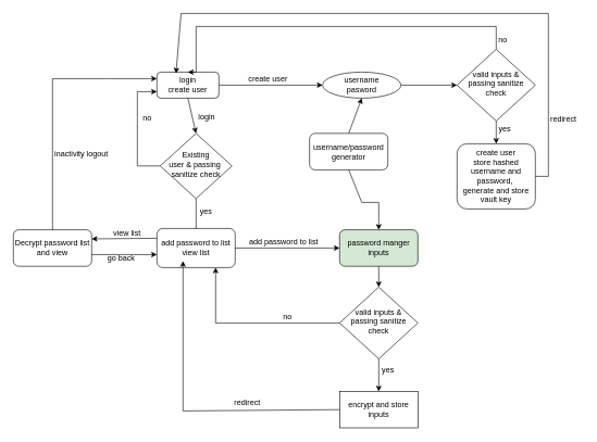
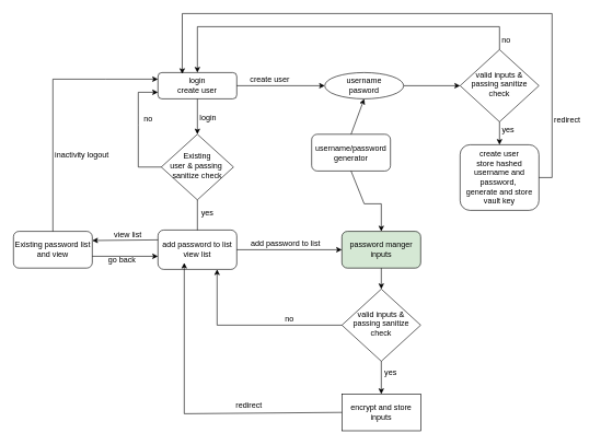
  <mxCell id="0" />
  <mxCell id="1" parent="0" />
- <mxCell id="2" value="login&lt;div&gt;create user&lt;/div&gt;" style="rounded=1;whiteSpace=wrap;html=1;fontSize=12;glass=0;strokeWidth=1;shadow=0;" parent="1" vertex="1"><mxGeometry x="240" y="110" width="95" height="40" as="geometry" /></mxCell>
+ <mxCell id="2" value="login&lt;div&gt;create user&lt;/div&gt;" style="rounded=1;whiteSpace=wrap;html=1;fontSize=12;glass=0;strokeWidth=1;shadow=0;" parent="1" vertex="1"><mxGeometry x="240" y="110" width="120" height="40" as="geometry" /></mxCell>
  <mxCell id="3" style="edgeStyle=orthogonalEdgeStyle;rounded=0;orthogonalLoop=1;jettySize=auto;html=1;exitX=1;exitY=0.5;exitDx=0;exitDy=0;entryX=0;entryY=0.5;entryDx=0;entryDy=0;" edge="1" parent="1" source="4" target="7"><mxGeometry relative="1" as="geometry" /></mxCell>
  <mxCell id="4" value="username&lt;div&gt;pasword&lt;/div&gt;" style="ellipse;whiteSpace=wrap;html=1;fontSize=12;glass=0;strokeWidth=1;shadow=0;" vertex="1" parent="1"><mxGeometry x="494" y="110" width="120" height="40" as="geometry" /></mxCell>
  <mxCell id="5" value="Existing&lt;div&gt;user&amp;nbsp;&lt;span style=&quot;background-color: initial;&quot;&gt;&amp;amp; p&lt;/span&gt;&lt;span style=&quot;background-color: initial;&quot;&gt;assing&amp;nbsp;&lt;/span&gt;&lt;div&gt;&lt;span style=&quot;background-color: initial;&quot;&gt;sanitize&amp;nbsp;&lt;/span&gt;&lt;span style=&quot;background-color: initial;&quot;&gt;check&lt;/span&gt;&lt;/div&gt;&lt;/div&gt;" style="rhombus;whiteSpace=wrap;html=1;shadow=0;fontFamily=Helvetica;fontSize=12;align=center;strokeWidth=1;spacing=6;spacingTop=-4;" vertex="1" parent="1"><mxGeometry x="245" y="204" width="110" height="100" as="geometry" /></mxCell>
  <mxCell id="6" style="edgeStyle=orthogonalEdgeStyle;rounded=0;orthogonalLoop=1;jettySize=auto;html=1;exitX=0.5;exitY=0;exitDx=0;exitDy=0;entryX=0.5;entryY=0;entryDx=0;entryDy=0;" edge="1" parent="1" source="7" target="2"><mxGeometry relative="1" as="geometry"><mxPoint x="760" y="60" as="targetPoint" /><Array as="points"><mxPoint x="760" y="40" /><mxPoint x="300" y="40" /></Array></mxGeometry></mxCell>
  <mxCell id="7" value="valid i&lt;span style=&quot;background-color: initial;&quot;&gt;nputs&amp;nbsp;&lt;/span&gt;&lt;span style=&quot;background-color: initial;&quot;&gt;&amp;amp; passing sanitize check&lt;/span&gt;" style="rhombus;whiteSpace=wrap;html=1;shadow=0;fontFamily=Helvetica;fontSize=12;align=center;strokeWidth=1;spacing=6;spacingTop=-4;" vertex="1" parent="1"><mxGeometry x="700" y="75" width="120" height="110" as="geometry" /></mxCell>
  <mxCell id="8" style="edgeStyle=orthogonalEdgeStyle;rounded=0;orthogonalLoop=1;jettySize=auto;html=1;exitX=0.5;exitY=1;exitDx=0;exitDy=0;entryX=0.5;entryY=0;entryDx=0;entryDy=0;" edge="1" parent="1" source="7" target="9"><mxGeometry relative="1" as="geometry" /></mxCell>
  <mxCell id="9" value="create user&lt;div&gt;store hashed username and password,&amp;nbsp;&lt;/div&gt;&lt;div&gt;generate and store vault key&lt;/div&gt;" style="rounded=1;whiteSpace=wrap;html=1;fontSize=12;glass=0;strokeWidth=1;shadow=0;" vertex="1" parent="1"><mxGeometry x="700" y="220" width="120" height="100" as="geometry" /></mxCell>
  <mxCell id="10" value="&lt;font style=&quot;font-size: 12px;&quot;&gt;login&lt;/font&gt;" style="edgeLabel;html=1;align=center;verticalAlign=middle;resizable=0;points=[];" vertex="1" connectable="0" parent="1"><mxGeometry x="340" y="180" as="geometry"><mxPoint x="-25" y="-2" as="offset" /></mxGeometry></mxCell>
  <mxCell id="11" value="" style="endArrow=classic;html=1;rounded=0;exitX=1;exitY=0.5;exitDx=0;exitDy=0;entryX=0;entryY=0.5;entryDx=0;entryDy=0;" edge="1" parent="1" source="2" target="4"><mxGeometry width="50" height="50" relative="1" as="geometry"><mxPoint x="590" y="300" as="sourcePoint" /><mxPoint x="640" y="250" as="targetPoint" /></mxGeometry></mxCell>
  <mxCell id="12" value="&lt;font style=&quot;font-size: 12px;&quot;&gt;create user&lt;/font&gt;" style="text;html=1;align=center;verticalAlign=middle;resizable=0;points=[];autosize=1;strokeColor=none;fillColor=none;" vertex="1" parent="1"><mxGeometry x="370" y="106" width="80" height="30" as="geometry" /></mxCell>
  <mxCell id="13" value="no" style="text;html=1;align=center;verticalAlign=middle;resizable=0;points=[];autosize=1;strokeColor=none;fillColor=none;" vertex="1" parent="1"><mxGeometry x="750" y="45" width="40" height="30" as="geometry" /></mxCell>
  <mxCell id="14" value="" style="endArrow=classic;html=1;rounded=0;exitX=1;exitY=0.5;exitDx=0;exitDy=0;entryX=0.308;entryY=0.05;entryDx=0;entryDy=0;entryPerimeter=0;" edge="1" parent="1" source="9" target="2"><mxGeometry width="50" height="50" relative="1" as="geometry"><mxPoint x="590" y="300" as="sourcePoint" /><mxPoint x="640" y="250" as="targetPoint" /><Array as="points"><mxPoint x="840" y="270" /><mxPoint x="840" y="20" /><mxPoint x="277" y="20" /></Array></mxGeometry></mxCell>
  <mxCell id="15" value="yes" style="text;html=1;align=center;verticalAlign=middle;resizable=0;points=[];autosize=1;strokeColor=none;fillColor=none;" vertex="1" parent="1"><mxGeometry x="753" y="183" width="40" height="30" as="geometry" /></mxCell>
  <mxCell id="16" value="" style="endArrow=classic;html=1;rounded=0;exitX=0.5;exitY=1;exitDx=0;exitDy=0;entryX=0.5;entryY=0;entryDx=0;entryDy=0;" edge="1" parent="1" source="2" target="5"><mxGeometry width="50" height="50" relative="1" as="geometry"><mxPoint x="590" y="240" as="sourcePoint" /><mxPoint x="640" y="190" as="targetPoint" /></mxGeometry></mxCell>
  <mxCell id="17" value="" style="edgeStyle=none;orthogonalLoop=1;jettySize=auto;html=1;rounded=0;entryX=0;entryY=0.75;entryDx=0;entryDy=0;exitX=0;exitY=0.5;exitDx=0;exitDy=0;" edge="1" parent="1" source="5" target="2"><mxGeometry width="100" relative="1" as="geometry"><mxPoint x="240" y="250" as="sourcePoint" /><mxPoint x="300" y="250" as="targetPoint" /><Array as="points"><mxPoint x="210" y="254" /><mxPoint x="210" y="190" /><mxPoint x="210" y="140" /></Array></mxGeometry></mxCell>
  <mxCell id="18" value="&lt;font style=&quot;font-size: 12px;&quot;&gt;no&lt;/font&gt;" style="text;html=1;align=center;verticalAlign=middle;resizable=0;points=[];autosize=1;strokeColor=none;fillColor=none;" vertex="1" parent="1"><mxGeometry x="205" y="165" width="40" height="30" as="geometry" /></mxCell>
  <mxCell id="19" value="" style="edgeStyle=none;orthogonalLoop=1;jettySize=auto;html=1;rounded=0;exitX=0.5;exitY=1;exitDx=0;exitDy=0;" edge="1" parent="1" source="5"><mxGeometry width="100" relative="1" as="geometry"><mxPoint x="250" y="320" as="sourcePoint" /><mxPoint x="300" y="360" as="targetPoint" /><Array as="points" /></mxGeometry></mxCell>
  <mxCell id="20" value="add password to list&lt;div&gt;view list&lt;/div&gt;" style="rounded=1;whiteSpace=wrap;html=1;fontSize=12;glass=0;strokeWidth=1;shadow=0;" vertex="1" parent="1"><mxGeometry x="240" y="350" width="120" height="60" as="geometry" /></mxCell>
  <mxCell id="21" value="&lt;font style=&quot;font-size: 12px;&quot;&gt;yes&lt;/font&gt;" style="text;html=1;align=center;verticalAlign=middle;resizable=0;points=[];autosize=1;strokeColor=none;fillColor=none;" vertex="1" parent="1"><mxGeometry x="295" y="309" width="40" height="30" as="geometry" /></mxCell>
  <mxCell id="22" value="" style="edgeStyle=none;orthogonalLoop=1;jettySize=auto;html=1;rounded=0;exitX=1;exitY=0.5;exitDx=0;exitDy=0;" edge="1" parent="1" source="20"><mxGeometry width="100" relative="1" as="geometry"><mxPoint x="380" y="400" as="sourcePoint" /><mxPoint x="520" y="380" as="targetPoint" /><Array as="points" /></mxGeometry></mxCell>
  <mxCell id="23" value="add password to list" style="text;html=1;align=center;verticalAlign=middle;resizable=0;points=[];autosize=1;strokeColor=none;fillColor=none;" vertex="1" parent="1"><mxGeometry x="369" y="356" width="130" height="30" as="geometry" /></mxCell>
  <mxCell id="24" value="username/&lt;span style=&quot;background-color: initial;&quot;&gt;password generator&lt;/span&gt;" style="rounded=1;whiteSpace=wrap;html=1;fontSize=12;glass=0;strokeWidth=1;shadow=0;" vertex="1" parent="1"><mxGeometry x="474" y="204" width="120" height="56" as="geometry" /></mxCell>
  <mxCell id="25" value="" style="edgeStyle=none;orthogonalLoop=1;jettySize=auto;html=1;rounded=0;exitX=0.5;exitY=0;exitDx=0;exitDy=0;entryX=0.5;entryY=1;entryDx=0;entryDy=0;" edge="1" parent="1" source="24" target="4"><mxGeometry width="100" relative="1" as="geometry"><mxPoint x="560" y="210" as="sourcePoint" /><mxPoint x="560" y="150" as="targetPoint" /><Array as="points" /></mxGeometry></mxCell>
  <mxCell id="26" value="password manger inputs" style="rounded=1;whiteSpace=wrap;html=1;fontSize=12;glass=0;strokeWidth=1;shadow=0;fillColor=#d5e8d4;" vertex="1" parent="1"><mxGeometry x="520" y="352" width="120" height="56" as="geometry" /></mxCell>
  <mxCell id="27" value="" style="edgeStyle=none;orthogonalLoop=1;jettySize=auto;html=1;rounded=0;exitX=0.5;exitY=1;exitDx=0;exitDy=0;entryX=0.5;entryY=0;entryDx=0;entryDy=0;" edge="1" parent="1" source="24" target="26"><mxGeometry width="100" relative="1" as="geometry"><mxPoint x="500" y="300" as="sourcePoint" /><mxPoint x="600" y="300" as="targetPoint" /><Array as="points"><mxPoint x="554" y="310" /><mxPoint x="580" y="310" /></Array></mxGeometry></mxCell>
  <mxCell id="28" value="valid i&lt;span style=&quot;background-color: initial;&quot;&gt;nputs&amp;nbsp;&lt;/span&gt;&lt;span style=&quot;background-color: initial;&quot;&gt;&amp;amp; passing sanitize check&lt;/span&gt;" style="rhombus;whiteSpace=wrap;html=1;shadow=0;fontFamily=Helvetica;fontSize=12;align=center;strokeWidth=1;spacing=6;spacingTop=-4;" vertex="1" parent="1"><mxGeometry x="520" y="440" width="120" height="110" as="geometry" /></mxCell>
  <mxCell id="29" value="" style="edgeStyle=none;orthogonalLoop=1;jettySize=auto;html=1;rounded=0;exitX=0.5;exitY=1;exitDx=0;exitDy=0;entryX=0.5;entryY=0;entryDx=0;entryDy=0;" edge="1" parent="1" source="26" target="28"><mxGeometry width="100" relative="1" as="geometry"><mxPoint x="650" y="400" as="sourcePoint" /><mxPoint x="750" y="400" as="targetPoint" /><Array as="points" /></mxGeometry></mxCell>
  <mxCell id="30" value="yes" style="text;html=1;align=center;verticalAlign=middle;resizable=0;points=[];autosize=1;strokeColor=none;fillColor=none;" vertex="1" parent="1"><mxGeometry x="574" y="553" width="40" height="30" as="geometry" /></mxCell>
  <mxCell id="31" value="encrypt and store inputs" style="whiteSpace=wrap;html=1;fontSize=12;glass=0;strokeWidth=1;shadow=0;rounded=0;" vertex="1" parent="1"><mxGeometry x="520" y="600" width="120" height="56" as="geometry" /></mxCell>
  <mxCell id="32" value="" style="edgeStyle=none;orthogonalLoop=1;jettySize=auto;html=1;rounded=0;exitX=0.5;exitY=1;exitDx=0;exitDy=0;entryX=0.5;entryY=0;entryDx=0;entryDy=0;" edge="1" parent="1" source="28" target="31"><mxGeometry width="100" relative="1" as="geometry"><mxPoint x="640" y="520" as="sourcePoint" /><mxPoint x="740" y="520" as="targetPoint" /><Array as="points" /></mxGeometry></mxCell>
  <mxCell id="33" value="&lt;font style=&quot;font-size: 12px;&quot;&gt;no&lt;/font&gt;" style="text;html=1;align=center;verticalAlign=middle;resizable=0;points=[];autosize=1;strokeColor=none;fillColor=none;" vertex="1" parent="1"><mxGeometry x="420" y="470" width="40" height="30" as="geometry" /></mxCell>
  <mxCell id="34" value="" style="edgeStyle=none;orthogonalLoop=1;jettySize=auto;html=1;rounded=0;exitX=0;exitY=0.5;exitDx=0;exitDy=0;entryX=0.75;entryY=1;entryDx=0;entryDy=0;" edge="1" parent="1" source="28" target="20"><mxGeometry width="100" relative="1" as="geometry"><mxPoint x="390" y="540" as="sourcePoint" /><mxPoint x="490" y="540" as="targetPoint" /><Array as="points"><mxPoint x="330" y="495" /></Array></mxGeometry></mxCell>
  <mxCell id="35" value="" style="edgeStyle=none;orthogonalLoop=1;jettySize=auto;html=1;rounded=0;exitX=0;exitY=0.5;exitDx=0;exitDy=0;" edge="1" parent="1" source="31"><mxGeometry width="100" relative="1" as="geometry"><mxPoint x="350" y="580" as="sourcePoint" /><mxPoint x="280" y="400" as="targetPoint" /><Array as="points"><mxPoint x="280" y="630" /></Array></mxGeometry></mxCell>
- <mxCell id="36" value="Decrypt password list and view" style="rounded=1;whiteSpace=wrap;html=1;fontSize=12;glass=0;strokeWidth=1;shadow=0;" vertex="1" parent="1"><mxGeometry x="20" y="352" width="120" height="56" as="geometry" /></mxCell>
+ <mxCell id="36" value="Existing password list and view" style="rounded=1;whiteSpace=wrap;html=1;fontSize=12;glass=0;strokeWidth=1;shadow=0;" vertex="1" parent="1"><mxGeometry x="20" y="352" width="120" height="56" as="geometry" /></mxCell>
  <mxCell id="37" value="" style="edgeStyle=none;orthogonalLoop=1;jettySize=auto;html=1;rounded=0;exitX=0;exitY=0.25;exitDx=0;exitDy=0;entryX=1;entryY=0.25;entryDx=0;entryDy=0;" edge="1" parent="1" source="20" target="36"><mxGeometry width="100" relative="1" as="geometry"><mxPoint x="130" y="450" as="sourcePoint" /><mxPoint x="230" y="450" as="targetPoint" /><Array as="points" /></mxGeometry></mxCell>
  <mxCell id="38" value="view list" style="text;html=1;align=center;verticalAlign=middle;resizable=0;points=[];autosize=1;strokeColor=none;fillColor=none;" vertex="1" parent="1"><mxGeometry x="159" y="343" width="70" height="30" as="geometry" /></mxCell>
  <mxCell id="39" value="" style="edgeStyle=none;orthogonalLoop=1;jettySize=auto;html=1;rounded=0;exitX=0.5;exitY=0;exitDx=0;exitDy=0;entryX=0;entryY=0.25;entryDx=0;entryDy=0;" edge="1" parent="1" source="36" target="2"><mxGeometry width="100" relative="1" as="geometry"><mxPoint x="40" y="260" as="sourcePoint" /><mxPoint x="140" y="260" as="targetPoint" /><Array as="points"><mxPoint x="80" y="120" /><mxPoint x="160" y="120" /></Array></mxGeometry></mxCell>
  <mxCell id="40" value="inactivity logout" style="text;html=1;align=center;verticalAlign=middle;resizable=0;points=[];autosize=1;strokeColor=none;fillColor=none;" vertex="1" parent="1"><mxGeometry x="69" y="221" width="110" height="30" as="geometry" /></mxCell>
  <mxCell id="41" value="go back" style="text;html=1;align=center;verticalAlign=middle;resizable=0;points=[];autosize=1;strokeColor=none;fillColor=none;" vertex="1" parent="1"><mxGeometry x="150" y="381" width="70" height="30" as="geometry" /></mxCell>
  <mxCell id="42" value="" style="edgeStyle=none;orthogonalLoop=1;jettySize=auto;html=1;rounded=0;entryX=0;entryY=0.667;entryDx=0;entryDy=0;entryPerimeter=0;" edge="1" parent="1" target="20"><mxGeometry width="100" relative="1" as="geometry"><mxPoint x="140" y="390" as="sourcePoint" /><mxPoint x="240" y="395" as="targetPoint" /><Array as="points" /></mxGeometry></mxCell>
  <mxCell id="43" value="redirect&amp;nbsp;" style="text;html=1;align=center;verticalAlign=middle;resizable=0;points=[];autosize=1;strokeColor=none;fillColor=none;" vertex="1" parent="1"><mxGeometry x="345" y="603" width="70" height="30" as="geometry" /></mxCell>
  <mxCell id="44" value="redirect" style="text;html=1;align=center;verticalAlign=middle;resizable=0;points=[];autosize=1;strokeColor=none;fillColor=none;" vertex="1" parent="1"><mxGeometry x="833" y="168" width="60" height="30" as="geometry" /></mxCell>
